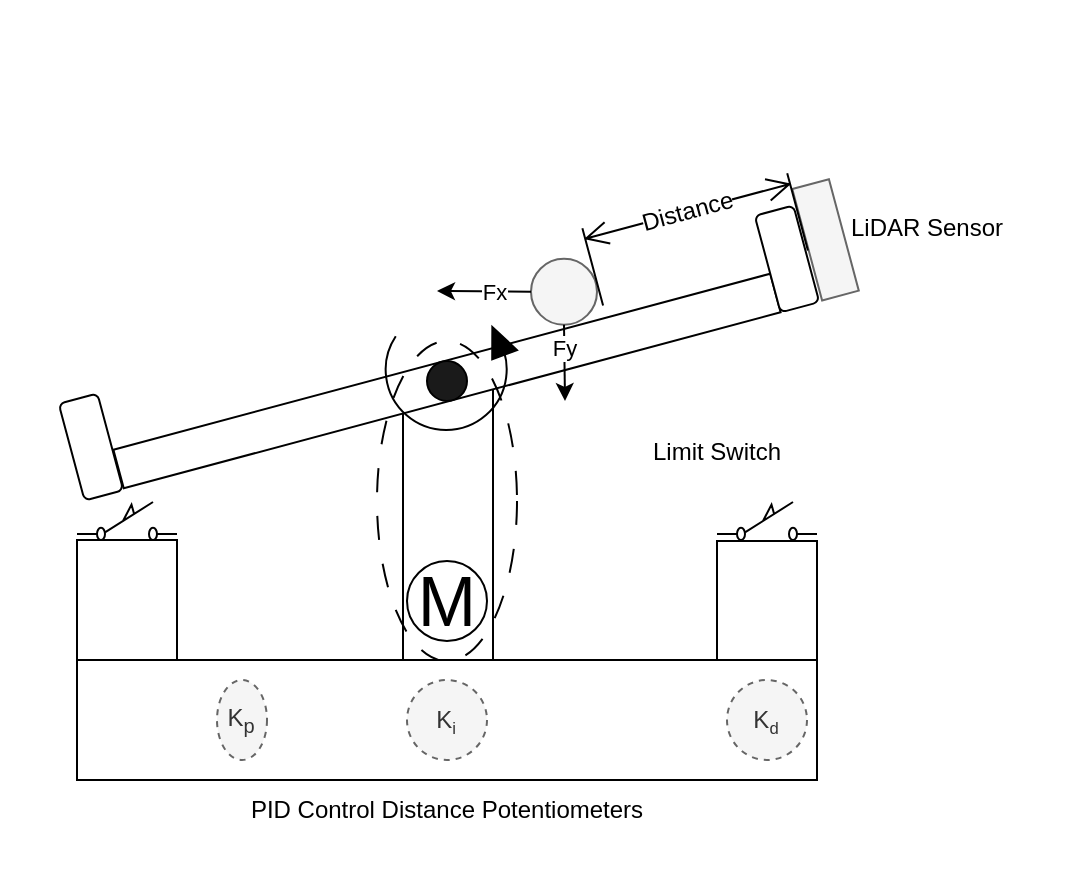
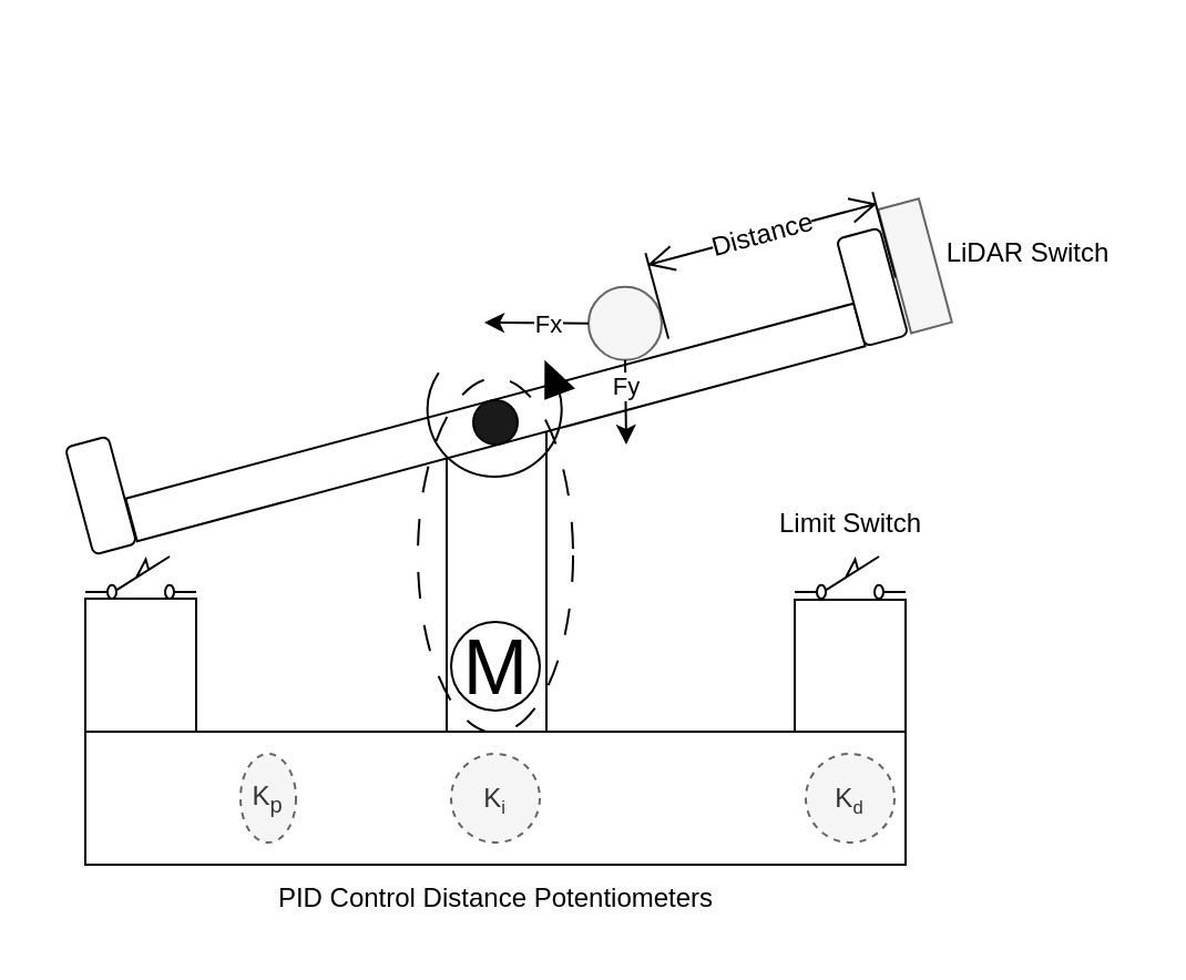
  <mxCell id="0" />
  <mxCell id="1" parent="0" />
  <mxCell id="2" value="" style="rounded=0;whiteSpace=wrap;html=1;fillColor=#FFFFFF;" vertex="1" parent="1"><mxGeometry x="201" y="190" width="45" height="140" as="geometry" /></mxCell>
  <mxCell id="3" value="" style="rounded=0;whiteSpace=wrap;html=1;rotation=75;direction=south;" vertex="1" parent="1"><mxGeometry x="213" y="20" width="20" height="340" as="geometry" /></mxCell>
  <mxCell id="4" value="" style="ellipse;whiteSpace=wrap;html=1;aspect=fixed;fillColor=#1A1A1A;" vertex="1" parent="1"><mxGeometry x="213" y="180" width="20" height="20" as="geometry" /></mxCell>
  <mxCell id="5" value="" style="verticalLabelPosition=bottom;shadow=0;dashed=0;align=center;html=1;verticalAlign=top;shape=mxgraph.electrical.rot_mech.verticalLabelPosition=bottom;shadow=0;dashed=0;align=center;fillColor=strokeColor;html=1;verticalAlign=top;strokeWidth=1;shape=mxgraph.electrical.rot_mech.rotation;" vertex="1" parent="1"><mxGeometry x="189" y="163" width="69" height="54" as="geometry" /></mxCell>
  <mxCell id="6" value="M" style="verticalLabelPosition=middle;shadow=0;dashed=0;align=center;html=1;verticalAlign=middle;strokeWidth=1;shape=ellipse;aspect=fixed;fontSize=35;fillColor=#FFFFFF;" vertex="1" parent="1"><mxGeometry x="203" y="280" width="40" height="40" as="geometry" /></mxCell>
  <mxCell id="7" value="" style="ellipse;whiteSpace=wrap;html=1;fillColor=none;dashed=1;dashPattern=12 12;" vertex="1" parent="1"><mxGeometry x="188" y="170" width="70" height="160" as="geometry" /></mxCell>
  <mxCell id="8" value="" style="pointerEvents=1;verticalLabelPosition=bottom;shadow=0;dashed=0;align=center;html=1;verticalAlign=top;shape=mxgraph.electrical.electro-mechanical.limitSwitch2;elSwitchState=off;dashPattern=12 12;fillColor=none;" vertex="1" parent="1"><mxGeometry x="38" y="250.5" width="50" height="19" as="geometry" /></mxCell>
  <mxCell id="9" value="" style="pointerEvents=1;verticalLabelPosition=bottom;shadow=0;dashed=0;align=center;html=1;verticalAlign=top;shape=mxgraph.electrical.electro-mechanical.limitSwitch2;elSwitchState=off;dashPattern=12 12;fillColor=none;" vertex="1" parent="1"><mxGeometry x="358" y="250.5" width="50" height="19" as="geometry" /></mxCell>
  <mxCell id="10" value="" style="rounded=0;whiteSpace=wrap;html=1;fillColor=default;" vertex="1" parent="1"><mxGeometry x="38" y="269.5" width="50" height="60" as="geometry" /></mxCell>
  <mxCell id="11" value="" style="rounded=0;whiteSpace=wrap;html=1;fillColor=default;" vertex="1" parent="1"><mxGeometry x="358" y="270" width="50" height="60" as="geometry" /></mxCell>
  <mxCell id="12" value="" style="rounded=1;whiteSpace=wrap;html=1;fillColor=default;rotation=75;" vertex="1" parent="1"><mxGeometry x="368" y="118.98" width="50" height="20" as="geometry" /></mxCell>
  <mxCell id="13" value="" style="rounded=1;whiteSpace=wrap;html=1;fillColor=default;rotation=75;" vertex="1" parent="1"><mxGeometry x="20" y="213" width="50" height="20" as="geometry" /></mxCell>
  <mxCell id="14" value="" style="rounded=0;whiteSpace=wrap;html=1;fillColor=default;" vertex="1" parent="1"><mxGeometry x="38" y="329.5" width="370" height="60" as="geometry" /></mxCell>
  <mxCell id="15" value="K&lt;sub&gt;p&lt;/sub&gt;" style="ellipse;whiteSpace=wrap;html=1;fillColor=#f5f5f5;dashed=1;fontColor=#333333;strokeColor=#666666;" vertex="1" parent="1"><mxGeometry x="108" y="339.5" width="25" height="40" as="geometry" /></mxCell>
  <mxCell id="16" value="K&lt;span style=&quot;font-size: 10px;&quot;&gt;&lt;sub&gt;i&lt;/sub&gt;&lt;/span&gt;" style="ellipse;whiteSpace=wrap;html=1;fillColor=#f5f5f5;dashed=1;fontColor=#333333;strokeColor=#666666;" vertex="1" parent="1"><mxGeometry x="203" y="339.5" width="40" height="40" as="geometry" /></mxCell>
  <mxCell id="17" value="K&lt;span style=&quot;font-size: 10px;&quot;&gt;&lt;sub&gt;d&lt;/sub&gt;&lt;/span&gt;" style="ellipse;whiteSpace=wrap;html=1;fillColor=#f5f5f5;dashed=1;fontColor=#333333;strokeColor=#666666;" vertex="1" parent="1"><mxGeometry x="363" y="339.5" width="40" height="40" as="geometry" /></mxCell>
  <mxCell id="18" value="" style="rounded=0;whiteSpace=wrap;html=1;fillColor=#f5f5f5;rotation=75;fontColor=#333333;strokeColor=#666666;" vertex="1" parent="1"><mxGeometry x="383.43" y="109.91" width="57.66" height="18.98" as="geometry" /></mxCell>
- <mxCell id="19" value="LiDAR Sensor" style="text;html=1;align=center;verticalAlign=middle;resizable=0;points=[];autosize=1;strokeColor=none;fillColor=none;" vertex="1" parent="1"><mxGeometry x="413" y="98.89" width="100" height="30" as="geometry" /></mxCell>
- <mxCell id="20" value="Limit Switch" style="text;html=1;align=center;verticalAlign=middle;resizable=0;points=[];autosize=1;strokeColor=none;fillColor=none;" vertex="1" parent="1"><mxGeometry x="313" y="210.5" width="90" height="30" as="geometry" /></mxCell>
+ <mxCell id="19" value="LiDAR Switch" style="text;html=1;align=center;verticalAlign=middle;resizable=0;points=[];autosize=1;strokeColor=none;fillColor=none;" vertex="1" parent="1"><mxGeometry x="413" y="98.89" width="100" height="30" as="geometry" /></mxCell>
+ <mxCell id="20" value="Limit Switch" style="text;html=1;align=center;verticalAlign=middle;resizable=0;points=[];autosize=1;strokeColor=none;fillColor=none;" vertex="1" parent="1"><mxGeometry x="338" y="220.5" width="90" height="30" as="geometry" /></mxCell>
  <mxCell id="21" value="PID Control Distance Potentiometers" style="text;html=1;align=center;verticalAlign=middle;resizable=0;points=[];autosize=1;strokeColor=none;fillColor=none;" vertex="1" parent="1"><mxGeometry x="108" y="389.5" width="230" height="30" as="geometry" /></mxCell>
  <mxCell id="22" value="" style="ellipse;whiteSpace=wrap;html=1;aspect=fixed;fillColor=#f5f5f5;fontColor=#333333;strokeColor=#666666;" vertex="1" parent="1"><mxGeometry x="265" y="128.89" width="33" height="33" as="geometry" /></mxCell>
  <mxCell id="23" value="" style="endArrow=classic;html=1;rounded=0;" edge="1" parent="1" source="22"><mxGeometry width="50" height="50" relative="1" as="geometry"><mxPoint x="278" y="233" as="sourcePoint" /><mxPoint x="282" y="200" as="targetPoint" /></mxGeometry></mxCell>
  <mxCell id="24" value="Fy" style="edgeLabel;html=1;align=center;verticalAlign=middle;resizable=0;points=[];" vertex="1" connectable="0" parent="23"><mxGeometry x="-0.646" relative="1" as="geometry"><mxPoint y="5" as="offset" /></mxGeometry></mxCell>
  <mxCell id="25" value="" style="endArrow=classic;html=1;rounded=0;exitX=0;exitY=0.5;exitDx=0;exitDy=0;" edge="1" parent="1" source="22"><mxGeometry width="50" height="50" relative="1" as="geometry"><mxPoint x="178.005" y="109.909" as="sourcePoint" /><mxPoint x="218" y="145" as="targetPoint" /></mxGeometry></mxCell>
  <mxCell id="26" value="Fx" style="edgeLabel;html=1;align=center;verticalAlign=middle;resizable=0;points=[];" vertex="1" connectable="0" parent="25"><mxGeometry x="-0.646" relative="1" as="geometry"><mxPoint x="-11" as="offset" /></mxGeometry></mxCell>
  <mxCell id="27" value="Distance" style="shape=dimension;direction=west;whiteSpace=wrap;html=1;align=center;points=[];verticalAlign=top;spacingTop=-8;labelBackgroundColor=#ffffff;fillColor=default;rotation=-15;" vertex="1" parent="1"><mxGeometry x="294.07" y="99.18" width="106.03" height="40" as="geometry" /></mxCell>
